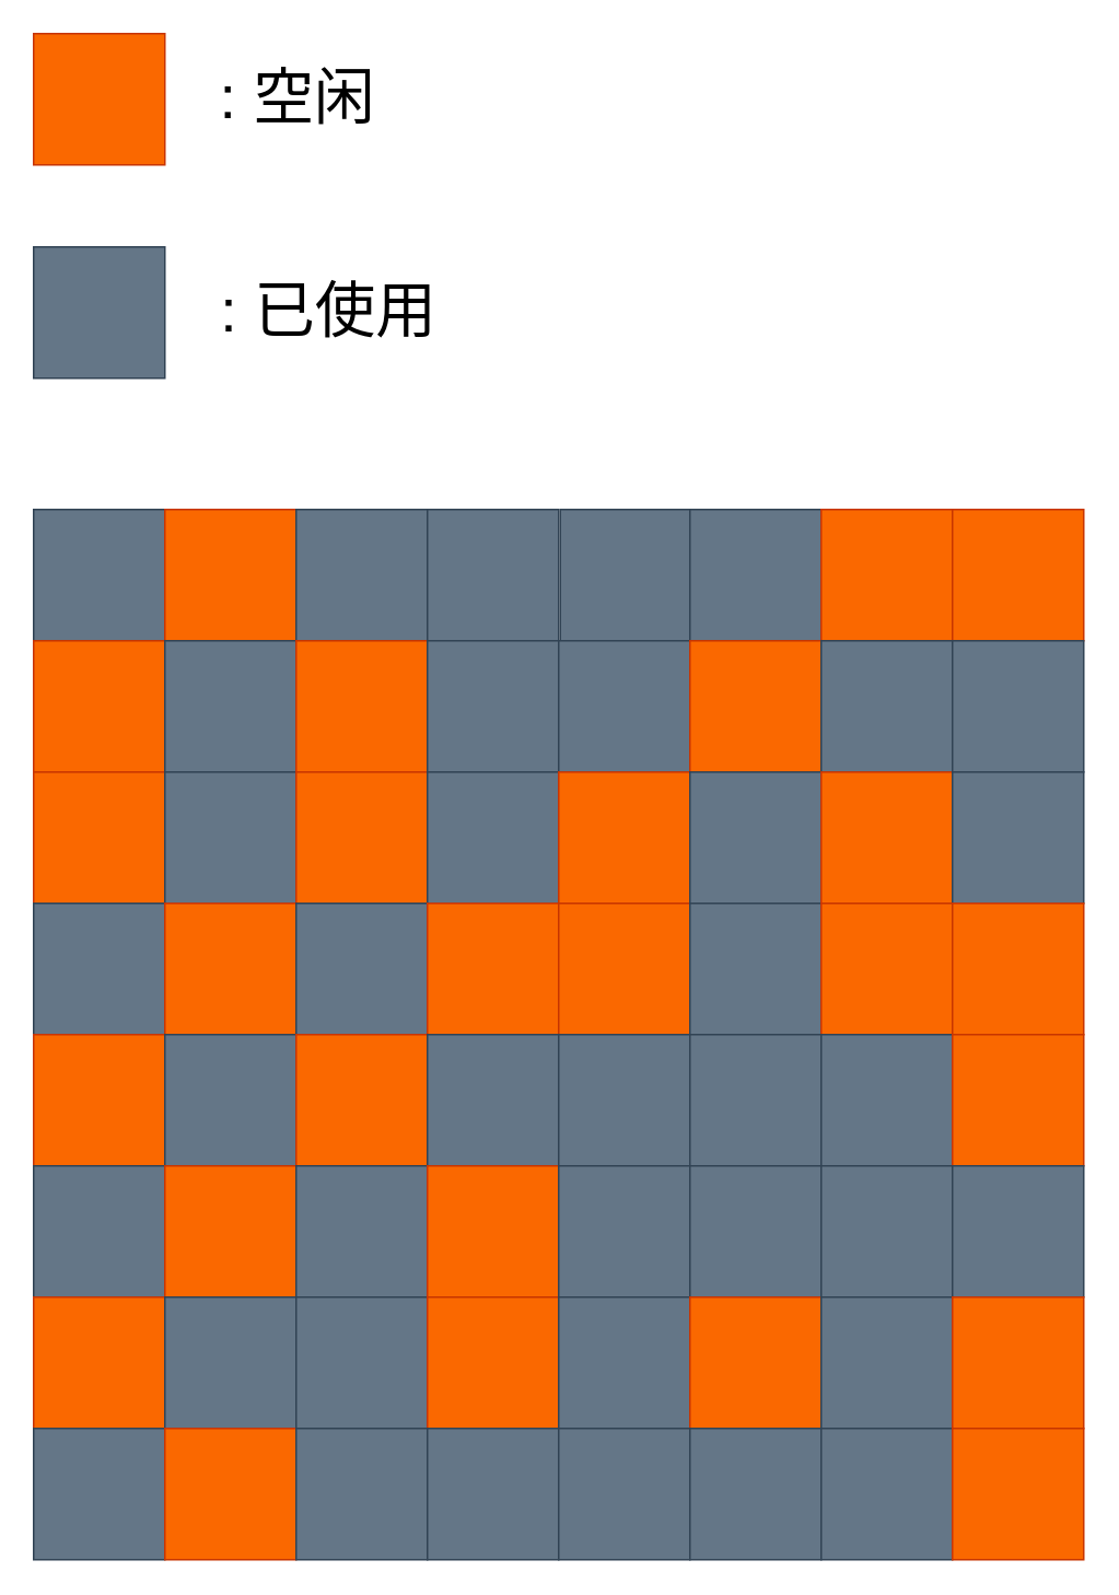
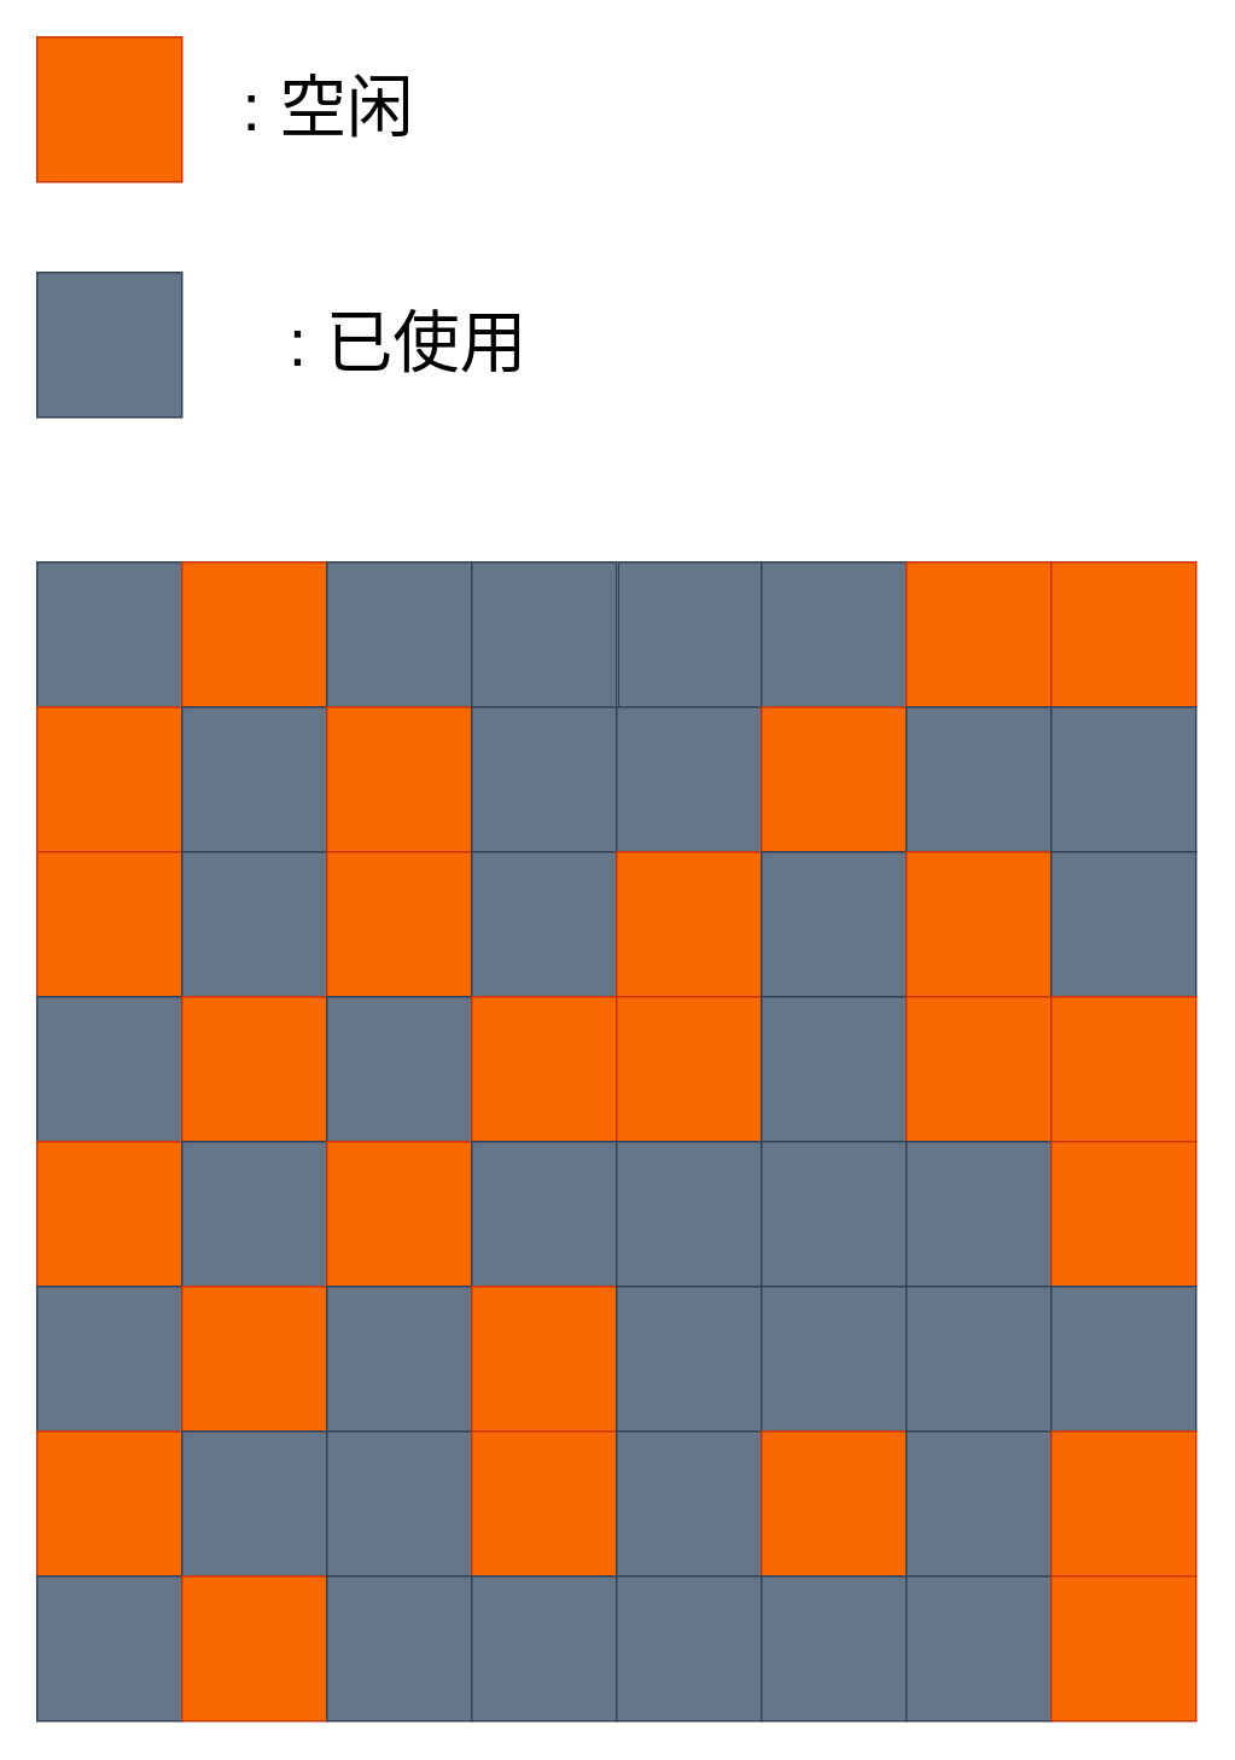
  <mxCell id="0" />
  <mxCell id="1" parent="0" />
  <mxCell id="2" value="" style="whiteSpace=wrap;html=1;aspect=fixed;fillColor=#647687;fontColor=#ffffff;strokeColor=#314354;" parent="1" vertex="1"><mxGeometry x="20" y="310" width="80" height="80" as="geometry" /></mxCell>
  <mxCell id="3" value="" style="whiteSpace=wrap;html=1;aspect=fixed;fillColor=#fa6800;fontColor=#000000;strokeColor=#C73500;" parent="1" vertex="1"><mxGeometry x="100" y="310" width="80" height="80" as="geometry" /></mxCell>
  <mxCell id="4" value="" style="whiteSpace=wrap;html=1;aspect=fixed;fillColor=#647687;fontColor=#ffffff;strokeColor=#314354;" parent="1" vertex="1"><mxGeometry x="180" y="310" width="80" height="80" as="geometry" /></mxCell>
  <mxCell id="5" value="" style="whiteSpace=wrap;html=1;aspect=fixed;fillColor=#647687;fontColor=#ffffff;strokeColor=#314354;" parent="1" vertex="1"><mxGeometry x="260" y="310" width="80" height="80" as="geometry" /></mxCell>
  <mxCell id="6" value="" style="whiteSpace=wrap;html=1;aspect=fixed;fillColor=#647687;fontColor=#ffffff;strokeColor=#314354;" parent="1" vertex="1"><mxGeometry x="341" y="310" width="80" height="80" as="geometry" /></mxCell>
  <mxCell id="7" value="" style="whiteSpace=wrap;html=1;aspect=fixed;fillColor=#647687;fontColor=#ffffff;strokeColor=#314354;" parent="1" vertex="1"><mxGeometry x="420" y="310" width="80" height="80" as="geometry" /></mxCell>
  <mxCell id="8" value="" style="whiteSpace=wrap;html=1;aspect=fixed;fillColor=#fa6800;fontColor=#000000;strokeColor=#C73500;" parent="1" vertex="1"><mxGeometry x="500" y="310" width="80" height="80" as="geometry" /></mxCell>
  <mxCell id="9" value="" style="whiteSpace=wrap;html=1;aspect=fixed;fillColor=#fa6800;fontColor=#000000;strokeColor=#C73500;" parent="1" vertex="1"><mxGeometry x="580" y="310" width="80" height="80" as="geometry" /></mxCell>
  <mxCell id="10" value="" style="whiteSpace=wrap;html=1;aspect=fixed;fillColor=#fa6800;fontColor=#000000;strokeColor=#C73500;" parent="1" vertex="1"><mxGeometry x="20" y="390" width="80" height="80" as="geometry" /></mxCell>
  <mxCell id="11" value="" style="whiteSpace=wrap;html=1;aspect=fixed;fillColor=#647687;fontColor=#ffffff;strokeColor=#314354;" parent="1" vertex="1"><mxGeometry x="100" y="390" width="80" height="80" as="geometry" /></mxCell>
  <mxCell id="12" value="" style="whiteSpace=wrap;html=1;aspect=fixed;fillColor=#fa6800;fontColor=#000000;strokeColor=#C73500;" parent="1" vertex="1"><mxGeometry x="180" y="390" width="80" height="80" as="geometry" /></mxCell>
  <mxCell id="13" value="" style="whiteSpace=wrap;html=1;aspect=fixed;fillColor=#647687;fontColor=#ffffff;strokeColor=#314354;" parent="1" vertex="1"><mxGeometry x="260" y="390" width="80" height="80" as="geometry" /></mxCell>
  <mxCell id="14" value="" style="whiteSpace=wrap;html=1;aspect=fixed;fillColor=#647687;fontColor=#ffffff;strokeColor=#314354;" parent="1" vertex="1"><mxGeometry x="340" y="390" width="80" height="80" as="geometry" /></mxCell>
  <mxCell id="15" value="" style="whiteSpace=wrap;html=1;aspect=fixed;fillColor=#fa6800;fontColor=#000000;strokeColor=#C73500;" parent="1" vertex="1"><mxGeometry x="420" y="390" width="80" height="80" as="geometry" /></mxCell>
  <mxCell id="16" value="" style="whiteSpace=wrap;html=1;aspect=fixed;fillColor=#647687;fontColor=#ffffff;strokeColor=#314354;" parent="1" vertex="1"><mxGeometry x="500" y="390" width="80" height="80" as="geometry" /></mxCell>
  <mxCell id="17" value="" style="whiteSpace=wrap;html=1;aspect=fixed;fillColor=#647687;fontColor=#ffffff;strokeColor=#314354;" parent="1" vertex="1"><mxGeometry x="580" y="390" width="80" height="80" as="geometry" /></mxCell>
  <mxCell id="18" value="" style="whiteSpace=wrap;html=1;aspect=fixed;fillColor=#fa6800;fontColor=#000000;strokeColor=#C73500;" parent="1" vertex="1"><mxGeometry x="20" y="470" width="80" height="80" as="geometry" /></mxCell>
  <mxCell id="19" value="" style="whiteSpace=wrap;html=1;aspect=fixed;fillColor=#647687;fontColor=#ffffff;strokeColor=#314354;" parent="1" vertex="1"><mxGeometry x="100" y="470" width="80" height="80" as="geometry" /></mxCell>
  <mxCell id="20" value="" style="whiteSpace=wrap;html=1;aspect=fixed;fillColor=#fa6800;fontColor=#000000;strokeColor=#C73500;" parent="1" vertex="1"><mxGeometry x="180" y="470" width="80" height="80" as="geometry" /></mxCell>
  <mxCell id="21" value="" style="whiteSpace=wrap;html=1;aspect=fixed;fillColor=#647687;fontColor=#ffffff;strokeColor=#314354;" parent="1" vertex="1"><mxGeometry x="260" y="470" width="80" height="80" as="geometry" /></mxCell>
  <mxCell id="22" value="" style="whiteSpace=wrap;html=1;aspect=fixed;fillColor=#fa6800;fontColor=#000000;strokeColor=#C73500;" parent="1" vertex="1"><mxGeometry x="340" y="470" width="80" height="80" as="geometry" /></mxCell>
  <mxCell id="23" value="" style="whiteSpace=wrap;html=1;aspect=fixed;fillColor=#647687;fontColor=#ffffff;strokeColor=#314354;" parent="1" vertex="1"><mxGeometry x="420" y="470" width="80" height="80" as="geometry" /></mxCell>
  <mxCell id="24" value="" style="whiteSpace=wrap;html=1;aspect=fixed;fillColor=#fa6800;fontColor=#000000;strokeColor=#C73500;" parent="1" vertex="1"><mxGeometry x="500" y="470" width="80" height="80" as="geometry" /></mxCell>
  <mxCell id="25" value="" style="whiteSpace=wrap;html=1;aspect=fixed;fillColor=#647687;fontColor=#ffffff;strokeColor=#314354;" parent="1" vertex="1"><mxGeometry x="580" y="470" width="80" height="80" as="geometry" /></mxCell>
  <mxCell id="26" value="" style="whiteSpace=wrap;html=1;aspect=fixed;fillColor=#647687;fontColor=#ffffff;strokeColor=#314354;" parent="1" vertex="1"><mxGeometry x="20" y="550" width="80" height="80" as="geometry" /></mxCell>
  <mxCell id="27" value="" style="whiteSpace=wrap;html=1;aspect=fixed;fillColor=#fa6800;fontColor=#000000;strokeColor=#C73500;" parent="1" vertex="1"><mxGeometry x="100" y="550" width="80" height="80" as="geometry" /></mxCell>
  <mxCell id="28" value="" style="whiteSpace=wrap;html=1;aspect=fixed;fillColor=#647687;fontColor=#ffffff;strokeColor=#314354;" parent="1" vertex="1"><mxGeometry x="180" y="550" width="80" height="80" as="geometry" /></mxCell>
  <mxCell id="29" value="" style="whiteSpace=wrap;html=1;aspect=fixed;fillColor=#fa6800;fontColor=#000000;strokeColor=#C73500;" parent="1" vertex="1"><mxGeometry x="260" y="550" width="80" height="80" as="geometry" /></mxCell>
  <mxCell id="30" value="" style="whiteSpace=wrap;html=1;aspect=fixed;fillColor=#fa6800;fontColor=#000000;strokeColor=#C73500;" parent="1" vertex="1"><mxGeometry x="340" y="550" width="80" height="80" as="geometry" /></mxCell>
  <mxCell id="31" value="" style="whiteSpace=wrap;html=1;aspect=fixed;fillColor=#647687;fontColor=#ffffff;strokeColor=#314354;" parent="1" vertex="1"><mxGeometry x="420" y="550" width="80" height="80" as="geometry" /></mxCell>
  <mxCell id="32" value="" style="whiteSpace=wrap;html=1;aspect=fixed;fillColor=#fa6800;fontColor=#000000;strokeColor=#C73500;" parent="1" vertex="1"><mxGeometry x="500" y="550" width="80" height="80" as="geometry" /></mxCell>
  <mxCell id="33" value="" style="whiteSpace=wrap;html=1;aspect=fixed;fillColor=#fa6800;fontColor=#000000;strokeColor=#C73500;" parent="1" vertex="1"><mxGeometry x="580" y="550" width="80" height="80" as="geometry" /></mxCell>
  <mxCell id="34" value="" style="whiteSpace=wrap;html=1;aspect=fixed;fillColor=#fa6800;fontColor=#000000;strokeColor=#C73500;" parent="1" vertex="1"><mxGeometry x="20" y="630" width="80" height="80" as="geometry" /></mxCell>
  <mxCell id="35" value="" style="whiteSpace=wrap;html=1;aspect=fixed;fillColor=#647687;fontColor=#ffffff;strokeColor=#314354;" parent="1" vertex="1"><mxGeometry x="100" y="630" width="80" height="80" as="geometry" /></mxCell>
  <mxCell id="36" value="" style="whiteSpace=wrap;html=1;aspect=fixed;fillColor=#fa6800;fontColor=#000000;strokeColor=#C73500;" parent="1" vertex="1"><mxGeometry x="180" y="630" width="80" height="80" as="geometry" /></mxCell>
  <mxCell id="37" value="" style="whiteSpace=wrap;html=1;aspect=fixed;fillColor=#647687;fontColor=#ffffff;strokeColor=#314354;" parent="1" vertex="1"><mxGeometry x="260" y="630" width="80" height="80" as="geometry" /></mxCell>
  <mxCell id="38" value="" style="whiteSpace=wrap;html=1;aspect=fixed;fillColor=#647687;fontColor=#ffffff;strokeColor=#314354;" parent="1" vertex="1"><mxGeometry x="340" y="630" width="80" height="80" as="geometry" /></mxCell>
  <mxCell id="39" value="" style="whiteSpace=wrap;html=1;aspect=fixed;fillColor=#647687;fontColor=#ffffff;strokeColor=#314354;" parent="1" vertex="1"><mxGeometry x="420" y="630" width="80" height="80" as="geometry" /></mxCell>
  <mxCell id="40" value="" style="whiteSpace=wrap;html=1;aspect=fixed;fillColor=#647687;fontColor=#ffffff;strokeColor=#314354;" parent="1" vertex="1"><mxGeometry x="500" y="630" width="80" height="80" as="geometry" /></mxCell>
  <mxCell id="41" value="" style="whiteSpace=wrap;html=1;aspect=fixed;fillColor=#fa6800;fontColor=#000000;strokeColor=#C73500;" parent="1" vertex="1"><mxGeometry x="580" y="630" width="80" height="80" as="geometry" /></mxCell>
  <mxCell id="42" value="" style="whiteSpace=wrap;html=1;aspect=fixed;fillColor=#647687;fontColor=#ffffff;strokeColor=#314354;" parent="1" vertex="1"><mxGeometry x="20" y="710" width="80" height="80" as="geometry" /></mxCell>
  <mxCell id="43" value="" style="whiteSpace=wrap;html=1;aspect=fixed;fillColor=#fa6800;fontColor=#000000;strokeColor=#C73500;" parent="1" vertex="1"><mxGeometry x="100" y="710" width="80" height="80" as="geometry" /></mxCell>
  <mxCell id="44" value="" style="whiteSpace=wrap;html=1;aspect=fixed;fillColor=#647687;fontColor=#ffffff;strokeColor=#314354;" parent="1" vertex="1"><mxGeometry x="180" y="710" width="80" height="80" as="geometry" /></mxCell>
  <mxCell id="45" value="" style="whiteSpace=wrap;html=1;aspect=fixed;fillColor=#fa6800;fontColor=#000000;strokeColor=#C73500;" parent="1" vertex="1"><mxGeometry x="260" y="710" width="80" height="80" as="geometry" /></mxCell>
  <mxCell id="46" value="" style="whiteSpace=wrap;html=1;aspect=fixed;fillColor=#647687;fontColor=#ffffff;strokeColor=#314354;" parent="1" vertex="1"><mxGeometry x="340" y="710" width="80" height="80" as="geometry" /></mxCell>
  <mxCell id="47" value="" style="whiteSpace=wrap;html=1;aspect=fixed;fillColor=#647687;fontColor=#ffffff;strokeColor=#314354;" parent="1" vertex="1"><mxGeometry x="420" y="710" width="80" height="80" as="geometry" /></mxCell>
  <mxCell id="48" value="" style="whiteSpace=wrap;html=1;aspect=fixed;fillColor=#647687;fontColor=#ffffff;strokeColor=#314354;" parent="1" vertex="1"><mxGeometry x="500" y="710" width="80" height="80" as="geometry" /></mxCell>
  <mxCell id="49" value="" style="whiteSpace=wrap;html=1;aspect=fixed;fillColor=#647687;fontColor=#ffffff;strokeColor=#314354;" parent="1" vertex="1"><mxGeometry x="580" y="710" width="80" height="80" as="geometry" /></mxCell>
  <mxCell id="50" value="" style="whiteSpace=wrap;html=1;aspect=fixed;fillColor=#fa6800;fontColor=#000000;strokeColor=#C73500;" parent="1" vertex="1"><mxGeometry x="20" y="790" width="80" height="80" as="geometry" /></mxCell>
  <mxCell id="51" value="" style="whiteSpace=wrap;html=1;aspect=fixed;fillColor=#647687;fontColor=#ffffff;strokeColor=#314354;" parent="1" vertex="1"><mxGeometry x="100" y="790" width="80" height="80" as="geometry" /></mxCell>
  <mxCell id="52" value="" style="whiteSpace=wrap;html=1;aspect=fixed;fillColor=#647687;fontColor=#ffffff;strokeColor=#314354;" parent="1" vertex="1"><mxGeometry x="180" y="790" width="80" height="80" as="geometry" /></mxCell>
  <mxCell id="53" value="" style="whiteSpace=wrap;html=1;aspect=fixed;fillColor=#fa6800;fontColor=#000000;strokeColor=#C73500;" parent="1" vertex="1"><mxGeometry x="260" y="790" width="80" height="80" as="geometry" /></mxCell>
  <mxCell id="54" value="" style="whiteSpace=wrap;html=1;aspect=fixed;fillColor=#647687;fontColor=#ffffff;strokeColor=#314354;" parent="1" vertex="1"><mxGeometry x="340" y="790" width="80" height="80" as="geometry" /></mxCell>
  <mxCell id="55" value="" style="whiteSpace=wrap;html=1;aspect=fixed;fillColor=#fa6800;fontColor=#000000;strokeColor=#C73500;" parent="1" vertex="1"><mxGeometry x="420" y="790" width="80" height="80" as="geometry" /></mxCell>
  <mxCell id="56" value="" style="whiteSpace=wrap;html=1;aspect=fixed;fillColor=#647687;fontColor=#ffffff;strokeColor=#314354;" parent="1" vertex="1"><mxGeometry x="500" y="790" width="80" height="80" as="geometry" /></mxCell>
  <mxCell id="57" value="" style="whiteSpace=wrap;html=1;aspect=fixed;fillColor=#fa6800;fontColor=#000000;strokeColor=#C73500;" parent="1" vertex="1"><mxGeometry x="580" y="790" width="80" height="80" as="geometry" /></mxCell>
  <mxCell id="58" value="" style="whiteSpace=wrap;html=1;aspect=fixed;fillColor=#647687;fontColor=#ffffff;strokeColor=#314354;" parent="1" vertex="1"><mxGeometry x="20" y="870" width="80" height="80" as="geometry" /></mxCell>
  <mxCell id="59" value="" style="whiteSpace=wrap;html=1;aspect=fixed;fillColor=#fa6800;fontColor=#000000;strokeColor=#C73500;" parent="1" vertex="1"><mxGeometry x="100" y="870" width="80" height="80" as="geometry" /></mxCell>
  <mxCell id="60" value="" style="whiteSpace=wrap;html=1;aspect=fixed;fillColor=#647687;fontColor=#ffffff;strokeColor=#314354;" parent="1" vertex="1"><mxGeometry x="180" y="870" width="80" height="80" as="geometry" /></mxCell>
  <mxCell id="61" value="" style="whiteSpace=wrap;html=1;aspect=fixed;fillColor=#647687;fontColor=#ffffff;strokeColor=#314354;" parent="1" vertex="1"><mxGeometry x="260" y="870" width="80" height="80" as="geometry" /></mxCell>
  <mxCell id="62" value="" style="whiteSpace=wrap;html=1;aspect=fixed;fillColor=#647687;fontColor=#ffffff;strokeColor=#314354;" parent="1" vertex="1"><mxGeometry x="340" y="870" width="80" height="80" as="geometry" /></mxCell>
  <mxCell id="63" value="" style="whiteSpace=wrap;html=1;aspect=fixed;fillColor=#647687;fontColor=#ffffff;strokeColor=#314354;" parent="1" vertex="1"><mxGeometry x="420" y="870" width="80" height="80" as="geometry" /></mxCell>
  <mxCell id="64" value="" style="whiteSpace=wrap;html=1;aspect=fixed;fillColor=#647687;fontColor=#ffffff;strokeColor=#314354;" parent="1" vertex="1"><mxGeometry x="500" y="870" width="80" height="80" as="geometry" /></mxCell>
  <mxCell id="65" value="" style="whiteSpace=wrap;html=1;aspect=fixed;fillColor=#fa6800;fontColor=#000000;strokeColor=#C73500;" parent="1" vertex="1"><mxGeometry x="580" y="870" width="80" height="80" as="geometry" /></mxCell>
  <mxCell id="66" value="" style="whiteSpace=wrap;html=1;aspect=fixed;fillColor=#fa6800;fontColor=#000000;strokeColor=#C73500;" vertex="1" parent="1"><mxGeometry x="20" y="20" width="80" height="80" as="geometry" /></mxCell>
  <mxCell id="67" value="&lt;font style=&quot;font-size: 37px;&quot;&gt;: 空闲&lt;/font&gt;" style="text;html=1;strokeColor=none;fillColor=none;align=center;verticalAlign=middle;whiteSpace=wrap;rounded=0;fontSize=26;" vertex="1" parent="1"><mxGeometry x="86" y="30" width="190" height="60" as="geometry" /></mxCell>
  <mxCell id="68" value="" style="whiteSpace=wrap;html=1;aspect=fixed;fillColor=#647687;fontColor=#ffffff;strokeColor=#314354;" vertex="1" parent="1"><mxGeometry x="20" y="150" width="80" height="80" as="geometry" /></mxCell>
- <mxCell id="69" value="&lt;font style=&quot;font-size: 37px;&quot;&gt;: 已使用&lt;/font&gt;" style="text;html=1;strokeColor=none;fillColor=none;align=center;verticalAlign=middle;whiteSpace=wrap;rounded=0;fontSize=26;" vertex="1" parent="1"><mxGeometry x="105" y="160" width="190" height="60" as="geometry" /></mxCell>
+ <mxCell id="69" value="&lt;font style=&quot;font-size: 37px;&quot;&gt;: 已使用&lt;/font&gt;" style="text;html=1;strokeColor=none;fillColor=none;align=center;verticalAlign=middle;whiteSpace=wrap;rounded=0;fontSize=26;" vertex="1" parent="1"><mxGeometry x="130" y="160" width="190" height="60" as="geometry" /></mxCell>
